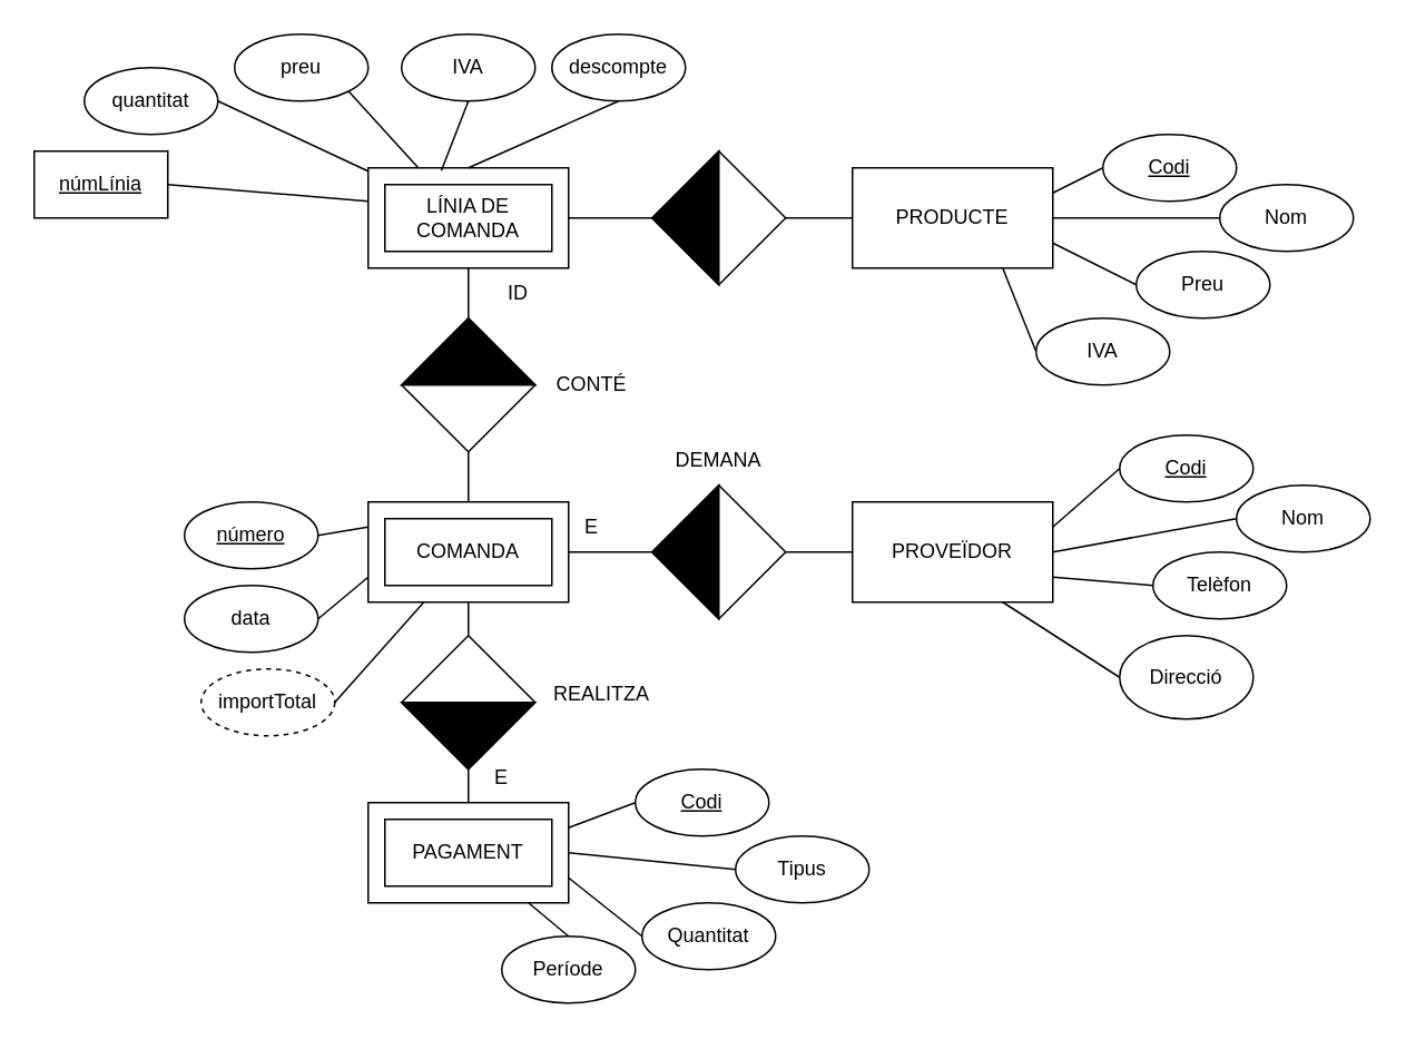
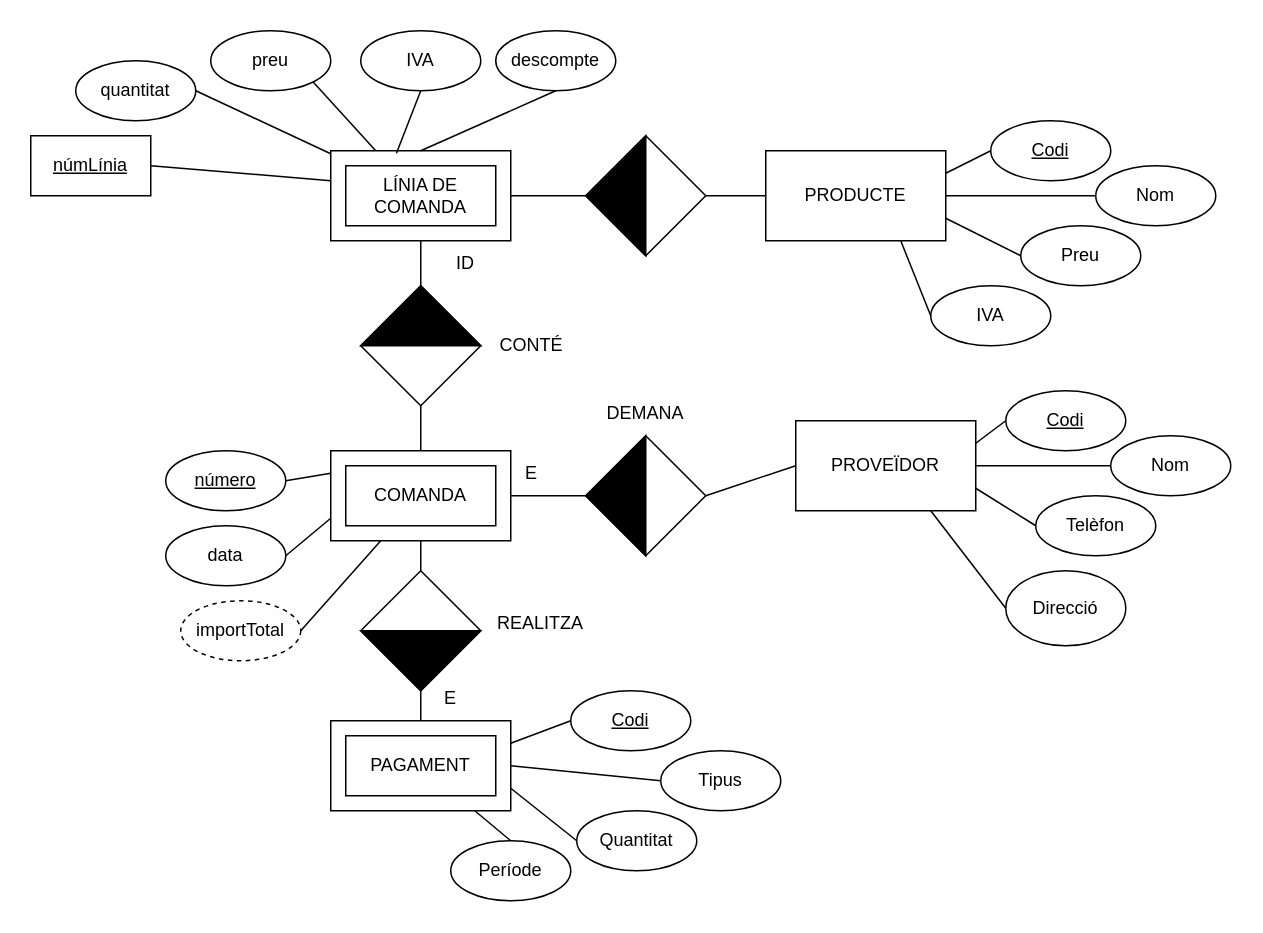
  <mxCell id="0" />
  <mxCell id="1" parent="0" />
  <mxCell id="2" value="PEDIDO" style="rounded=0;whiteSpace=wrap;html=1;" parent="1" vertex="1"><mxGeometry x="220" y="300" width="120" height="60" as="geometry" /></mxCell>
  <mxCell id="3" value="LÍNEA DE&lt;br&gt;PEDIDO" style="rounded=0;whiteSpace=wrap;html=1;" parent="1" vertex="1"><mxGeometry x="220" y="100" width="120" height="60" as="geometry" /></mxCell>
- <mxCell id="4" value="PROVEÏDOR" style="rounded=0;whiteSpace=wrap;html=1;" parent="1" vertex="1"><mxGeometry x="510" y="300" width="120" height="60" as="geometry" /></mxCell>
+ <mxCell id="4" value="PROVEÏDOR" style="rounded=0;whiteSpace=wrap;html=1;" parent="1" vertex="1"><mxGeometry x="530" y="280" width="120" height="60" as="geometry" /></mxCell>
  <mxCell id="5" value="data" style="ellipse;whiteSpace=wrap;html=1;" parent="1" vertex="1"><mxGeometry x="110" y="350" width="80" height="40" as="geometry" /></mxCell>
  <mxCell id="6" value="quantitat" style="ellipse;whiteSpace=wrap;html=1;" parent="1" vertex="1"><mxGeometry x="50" y="40" width="80" height="40" as="geometry" /></mxCell>
  <mxCell id="7" value="preu" style="ellipse;whiteSpace=wrap;html=1;" parent="1" vertex="1"><mxGeometry x="140" y="20" width="80" height="40" as="geometry" /></mxCell>
  <mxCell id="8" value="númLínia" style="whiteSpace=wrap;html=1;horizontal=1;fontStyle=4;rounded=0;" parent="1" vertex="1"><mxGeometry x="20" y="90" width="80" height="40" as="geometry" /></mxCell>
  <mxCell id="9" value="IVA" style="ellipse;whiteSpace=wrap;html=1;" parent="1" vertex="1"><mxGeometry x="240" y="20" width="80" height="40" as="geometry" /></mxCell>
  <mxCell id="10" value="" style="endArrow=none;html=1;rounded=0;entryX=0.5;entryY=0;entryDx=0;entryDy=0;exitX=0.5;exitY=1;exitDx=0;exitDy=0;startArrow=none;" parent="1" source="39" target="38" edge="1"><mxGeometry width="50" height="50" relative="1" as="geometry"><mxPoint x="570" y="160" as="sourcePoint" /><mxPoint x="410" y="320" as="targetPoint" /></mxGeometry></mxCell>
  <mxCell id="11" value="" style="endArrow=none;html=1;rounded=0;exitX=0.5;exitY=0;exitDx=0;exitDy=0;entryX=0.5;entryY=1;entryDx=0;entryDy=0;" parent="1" source="2" target="3" edge="1"><mxGeometry width="50" height="50" relative="1" as="geometry"><mxPoint x="360" y="270" as="sourcePoint" /><mxPoint x="410" y="220" as="targetPoint" /></mxGeometry></mxCell>
  <mxCell id="12" value="" style="rhombus;whiteSpace=wrap;html=1;fillColor=#FFFFFF;" parent="1" vertex="1"><mxGeometry x="240" y="190" width="80" height="80" as="geometry" /></mxCell>
  <mxCell id="13" value="" style="triangle;whiteSpace=wrap;html=1;fillColor=#000000;direction=north;" parent="1" vertex="1"><mxGeometry x="240" y="190" width="80" height="40" as="geometry" /></mxCell>
  <mxCell id="14" value="" style="endArrow=none;html=1;rounded=0;exitX=1;exitY=0.5;exitDx=0;exitDy=0;entryX=0;entryY=0.5;entryDx=0;entryDy=0;startArrow=none;" parent="1" source="15" target="4" edge="1"><mxGeometry width="50" height="50" relative="1" as="geometry"><mxPoint x="360" y="270" as="sourcePoint" /><mxPoint x="410" y="220" as="targetPoint" /></mxGeometry></mxCell>
  <mxCell id="15" value="" style="rhombus;whiteSpace=wrap;html=1;fillColor=#FFFFFF;" parent="1" vertex="1"><mxGeometry x="390" y="290" width="80" height="80" as="geometry" /></mxCell>
  <mxCell id="16" value="" style="endArrow=none;html=1;rounded=0;exitX=1;exitY=0.5;exitDx=0;exitDy=0;entryX=0;entryY=0.5;entryDx=0;entryDy=0;" parent="1" source="2" target="15" edge="1"><mxGeometry width="50" height="50" relative="1" as="geometry"><mxPoint x="340" y="330" as="sourcePoint" /><mxPoint x="510" y="330" as="targetPoint" /></mxGeometry></mxCell>
  <mxCell id="17" value="" style="triangle;whiteSpace=wrap;html=1;fillColor=#000000;direction=west;" parent="1" vertex="1"><mxGeometry x="390" y="290" width="40" height="80" as="geometry" /></mxCell>
  <mxCell id="18" value="" style="endArrow=none;html=1;rounded=0;exitX=0;exitY=0.75;exitDx=0;exitDy=0;entryX=1;entryY=0.5;entryDx=0;entryDy=0;" parent="1" source="2" target="5" edge="1"><mxGeometry width="50" height="50" relative="1" as="geometry"><mxPoint x="360" y="380" as="sourcePoint" /><mxPoint x="410" y="330" as="targetPoint" /></mxGeometry></mxCell>
  <mxCell id="19" value="" style="endArrow=none;html=1;rounded=0;exitX=1;exitY=0.5;exitDx=0;exitDy=0;" parent="1" source="6" target="3" edge="1"><mxGeometry width="50" height="50" relative="1" as="geometry"><mxPoint x="360" y="180" as="sourcePoint" /><mxPoint x="410" y="130" as="targetPoint" /></mxGeometry></mxCell>
  <mxCell id="20" value="" style="endArrow=none;html=1;rounded=0;entryX=0.365;entryY=0.028;entryDx=0;entryDy=0;exitX=0.5;exitY=1;exitDx=0;exitDy=0;entryPerimeter=0;" parent="1" source="9" target="3" edge="1"><mxGeometry width="50" height="50" relative="1" as="geometry"><mxPoint x="130" y="140" as="sourcePoint" /><mxPoint x="230" y="140" as="targetPoint" /></mxGeometry></mxCell>
  <mxCell id="21" value="" style="endArrow=none;html=1;rounded=0;entryX=0;entryY=0.333;entryDx=0;entryDy=0;exitX=1;exitY=0.5;exitDx=0;exitDy=0;entryPerimeter=0;" parent="1" source="8" target="3" edge="1"><mxGeometry width="50" height="50" relative="1" as="geometry"><mxPoint x="200" y="110" as="sourcePoint" /><mxPoint x="230" y="125" as="targetPoint" /></mxGeometry></mxCell>
  <mxCell id="22" value="" style="endArrow=none;html=1;rounded=0;entryX=0.25;entryY=0;entryDx=0;entryDy=0;exitX=1;exitY=1;exitDx=0;exitDy=0;" parent="1" source="7" target="3" edge="1"><mxGeometry width="50" height="50" relative="1" as="geometry"><mxPoint x="188.284" y="74.142" as="sourcePoint" /><mxPoint x="230" y="110" as="targetPoint" /></mxGeometry></mxCell>
  <mxCell id="23" value="número" style="ellipse;whiteSpace=wrap;html=1;fontStyle=4" parent="1" vertex="1"><mxGeometry x="110" y="300" width="80" height="40" as="geometry" /></mxCell>
  <mxCell id="24" value="" style="endArrow=none;html=1;rounded=0;exitX=0;exitY=0.25;exitDx=0;exitDy=0;entryX=1;entryY=0.5;entryDx=0;entryDy=0;" parent="1" source="2" target="23" edge="1"><mxGeometry width="50" height="50" relative="1" as="geometry"><mxPoint x="230" y="355" as="sourcePoint" /><mxPoint x="190" y="390" as="targetPoint" /></mxGeometry></mxCell>
  <mxCell id="25" value="Codi" style="ellipse;whiteSpace=wrap;html=1;fontStyle=4" parent="1" vertex="1"><mxGeometry x="670" y="260" width="80" height="40" as="geometry" /></mxCell>
  <mxCell id="26" value="" style="endArrow=none;html=1;rounded=0;exitX=1;exitY=0.25;exitDx=0;exitDy=0;entryX=0;entryY=0.5;entryDx=0;entryDy=0;" parent="1" source="4" target="25" edge="1"><mxGeometry width="50" height="50" relative="1" as="geometry"><mxPoint x="360" y="180" as="sourcePoint" /><mxPoint x="410" y="130" as="targetPoint" /></mxGeometry></mxCell>
  <mxCell id="27" value="Nom" style="ellipse;whiteSpace=wrap;html=1;fontStyle=0" parent="1" vertex="1"><mxGeometry x="740" y="290" width="80" height="40" as="geometry" /></mxCell>
  <mxCell id="28" value="" style="endArrow=none;html=1;rounded=0;exitX=1;exitY=0.5;exitDx=0;exitDy=0;entryX=0;entryY=0.5;entryDx=0;entryDy=0;" parent="1" source="4" target="27" edge="1"><mxGeometry width="50" height="50" relative="1" as="geometry"><mxPoint x="640" y="325" as="sourcePoint" /><mxPoint x="680" y="290" as="targetPoint" /></mxGeometry></mxCell>
  <mxCell id="29" value="" style="endArrow=none;html=1;rounded=0;exitX=1;exitY=0.75;exitDx=0;exitDy=0;entryX=0;entryY=0.5;entryDx=0;entryDy=0;" parent="1" source="4" target="30" edge="1"><mxGeometry width="50" height="50" relative="1" as="geometry"><mxPoint x="640" y="340" as="sourcePoint" /><mxPoint x="690" y="345" as="targetPoint" /></mxGeometry></mxCell>
  <mxCell id="30" value="Telèfon" style="ellipse;whiteSpace=wrap;html=1;fontStyle=0" parent="1" vertex="1"><mxGeometry x="690" y="330" width="80" height="40" as="geometry" /></mxCell>
  <mxCell id="31" value="Direcció" style="ellipse;whiteSpace=wrap;html=1;fontStyle=0" parent="1" vertex="1"><mxGeometry x="670" y="380" width="80" height="50" as="geometry" /></mxCell>
  <mxCell id="32" value="" style="endArrow=none;html=1;rounded=0;exitX=0.75;exitY=1;exitDx=0;exitDy=0;entryX=0;entryY=0.5;entryDx=0;entryDy=0;" parent="1" source="4" target="31" edge="1"><mxGeometry width="50" height="50" relative="1" as="geometry"><mxPoint x="640" y="355" as="sourcePoint" /><mxPoint x="700" y="360" as="targetPoint" /></mxGeometry></mxCell>
  <mxCell id="33" value="descompte" style="ellipse;whiteSpace=wrap;html=1;" parent="1" vertex="1"><mxGeometry x="330" y="20" width="80" height="40" as="geometry" /></mxCell>
  <mxCell id="34" value="LÍNIA DE&lt;br&gt;COMANDA" style="rounded=0;whiteSpace=wrap;html=1;" parent="1" vertex="1"><mxGeometry x="230" y="110" width="100" height="40" as="geometry" /></mxCell>
  <mxCell id="35" value="ID" style="text;html=1;strokeColor=none;fillColor=none;align=center;verticalAlign=middle;whiteSpace=wrap;rounded=0;" parent="1" vertex="1"><mxGeometry x="280" y="160" width="60" height="30" as="geometry" /></mxCell>
  <mxCell id="36" value="importTotal" style="ellipse;whiteSpace=wrap;html=1;dashed=1;" parent="1" vertex="1"><mxGeometry x="120" y="400" width="80" height="40" as="geometry" /></mxCell>
  <mxCell id="37" value="" style="endArrow=none;html=1;rounded=0;entryX=1;entryY=0.5;entryDx=0;entryDy=0;" parent="1" source="2" target="36" edge="1"><mxGeometry width="50" height="50" relative="1" as="geometry"><mxPoint x="230" y="355" as="sourcePoint" /><mxPoint x="200" y="380" as="targetPoint" /></mxGeometry></mxCell>
  <mxCell id="38" value="PAGO" style="rounded=0;whiteSpace=wrap;html=1;" parent="1" vertex="1"><mxGeometry x="220" y="480" width="120" height="60" as="geometry" /></mxCell>
  <mxCell id="39" value="" style="rhombus;whiteSpace=wrap;html=1;fillColor=#FFFFFF;" parent="1" vertex="1"><mxGeometry x="240" y="380" width="80" height="80" as="geometry" /></mxCell>
  <mxCell id="40" value="" style="endArrow=none;html=1;rounded=0;entryX=0.5;entryY=0;entryDx=0;entryDy=0;exitX=0.5;exitY=1;exitDx=0;exitDy=0;" parent="1" source="2" target="39" edge="1"><mxGeometry width="50" height="50" relative="1" as="geometry"><mxPoint x="280" y="360" as="sourcePoint" /><mxPoint x="280" y="480" as="targetPoint" /></mxGeometry></mxCell>
  <mxCell id="41" value="" style="triangle;whiteSpace=wrap;html=1;fillColor=#000000;direction=south;" parent="1" vertex="1"><mxGeometry x="240" y="420" width="80" height="40" as="geometry" /></mxCell>
  <mxCell id="42" value="PAGAMENT" style="rounded=0;whiteSpace=wrap;html=1;" parent="1" vertex="1"><mxGeometry x="230" y="490" width="100" height="40" as="geometry" /></mxCell>
  <mxCell id="43" value="&lt;u&gt;Codi&lt;/u&gt;" style="ellipse;whiteSpace=wrap;html=1;" parent="1" vertex="1"><mxGeometry x="380" y="460" width="80" height="40" as="geometry" /></mxCell>
  <mxCell id="44" value="" style="endArrow=none;html=1;rounded=0;entryX=1;entryY=0.25;entryDx=0;entryDy=0;exitX=0;exitY=0.5;exitDx=0;exitDy=0;" parent="1" source="43" target="38" edge="1"><mxGeometry width="50" height="50" relative="1" as="geometry"><mxPoint x="263.333" y="370" as="sourcePoint" /><mxPoint x="210" y="430" as="targetPoint" /></mxGeometry></mxCell>
  <mxCell id="45" value="Tipus" style="ellipse;whiteSpace=wrap;html=1;fontStyle=0" parent="1" vertex="1"><mxGeometry x="440" y="500" width="80" height="40" as="geometry" /></mxCell>
  <mxCell id="46" value="" style="endArrow=none;html=1;rounded=0;entryX=1;entryY=0.5;entryDx=0;entryDy=0;exitX=0;exitY=0.5;exitDx=0;exitDy=0;" parent="1" source="45" target="38" edge="1"><mxGeometry width="50" height="50" relative="1" as="geometry"><mxPoint x="410" y="490" as="sourcePoint" /><mxPoint x="350" y="505" as="targetPoint" /></mxGeometry></mxCell>
  <mxCell id="47" value="DEMANA" style="text;html=1;strokeColor=none;fillColor=none;align=center;verticalAlign=middle;whiteSpace=wrap;rounded=0;" parent="1" vertex="1"><mxGeometry x="400" y="260" width="60" height="30" as="geometry" /></mxCell>
  <mxCell id="48" value="REALITZA" style="text;html=1;strokeColor=none;fillColor=none;align=center;verticalAlign=middle;whiteSpace=wrap;rounded=0;" parent="1" vertex="1"><mxGeometry x="330" y="400" width="60" height="30" as="geometry" /></mxCell>
  <mxCell id="49" value="CONTÉ" style="text;html=1;strokeColor=none;fillColor=none;align=center;verticalAlign=middle;whiteSpace=wrap;rounded=0;" parent="1" vertex="1"><mxGeometry x="324" y="215" width="60" height="30" as="geometry" /></mxCell>
  <mxCell id="50" value="COMANDA" style="rounded=0;whiteSpace=wrap;html=1;" parent="1" vertex="1"><mxGeometry x="230" y="310" width="100" height="40" as="geometry" /></mxCell>
  <mxCell id="51" value="E" style="text;html=1;strokeColor=none;fillColor=none;align=center;verticalAlign=middle;whiteSpace=wrap;rounded=0;" parent="1" vertex="1"><mxGeometry x="324" y="300" width="60" height="30" as="geometry" /></mxCell>
  <mxCell id="52" value="E" style="text;html=1;strokeColor=none;fillColor=none;align=center;verticalAlign=middle;whiteSpace=wrap;rounded=0;" parent="1" vertex="1"><mxGeometry x="270" y="450" width="60" height="30" as="geometry" /></mxCell>
  <mxCell id="53" value="Quantitat" style="ellipse;whiteSpace=wrap;html=1;" parent="1" vertex="1"><mxGeometry x="384" y="540" width="80" height="40" as="geometry" /></mxCell>
  <mxCell id="54" value="Període" style="ellipse;whiteSpace=wrap;html=1;" parent="1" vertex="1"><mxGeometry x="300" y="560" width="80" height="40" as="geometry" /></mxCell>
  <mxCell id="55" value="" style="endArrow=none;html=1;rounded=0;entryX=1;entryY=0.75;entryDx=0;entryDy=0;exitX=0;exitY=0.5;exitDx=0;exitDy=0;" parent="1" source="53" target="38" edge="1"><mxGeometry width="50" height="50" relative="1" as="geometry"><mxPoint x="450" y="530" as="sourcePoint" /><mxPoint x="350" y="520" as="targetPoint" /></mxGeometry></mxCell>
  <mxCell id="56" value="" style="endArrow=none;html=1;rounded=0;exitX=0.5;exitY=0;exitDx=0;exitDy=0;" parent="1" source="54" target="38" edge="1"><mxGeometry width="50" height="50" relative="1" as="geometry"><mxPoint x="390" y="560" as="sourcePoint" /><mxPoint x="350" y="535" as="targetPoint" /></mxGeometry></mxCell>
  <mxCell id="57" value="" style="endArrow=none;html=1;rounded=0;entryX=0.5;entryY=0;entryDx=0;entryDy=0;exitX=0.5;exitY=1;exitDx=0;exitDy=0;" parent="1" source="33" target="3" edge="1"><mxGeometry width="50" height="50" relative="1" as="geometry"><mxPoint x="178.284" y="34.142" as="sourcePoint" /><mxPoint x="260" y="110" as="targetPoint" /></mxGeometry></mxCell>
  <mxCell id="58" value="PRODUCTE" style="rounded=0;whiteSpace=wrap;html=1;" parent="1" vertex="1"><mxGeometry x="510" y="100" width="120" height="60" as="geometry" /></mxCell>
  <mxCell id="59" value="" style="endArrow=none;html=1;rounded=0;entryX=1;entryY=0.5;entryDx=0;entryDy=0;exitX=0;exitY=0.5;exitDx=0;exitDy=0;" parent="1" source="58" target="3" edge="1"><mxGeometry width="50" height="50" relative="1" as="geometry"><mxPoint x="300" y="330" as="sourcePoint" /><mxPoint x="350" y="280" as="targetPoint" /></mxGeometry></mxCell>
  <mxCell id="60" value="" style="rhombus;whiteSpace=wrap;html=1;fillColor=#FFFFFF;" parent="1" vertex="1"><mxGeometry x="390" y="90" width="80" height="80" as="geometry" /></mxCell>
  <mxCell id="61" value="Codi" style="ellipse;whiteSpace=wrap;html=1;fontStyle=4" parent="1" vertex="1"><mxGeometry x="660" y="80" width="80" height="40" as="geometry" /></mxCell>
  <mxCell id="62" value="Nom" style="ellipse;whiteSpace=wrap;html=1;" parent="1" vertex="1"><mxGeometry x="730" y="110" width="80" height="40" as="geometry" /></mxCell>
  <mxCell id="63" value="Preu" style="ellipse;whiteSpace=wrap;html=1;" parent="1" vertex="1"><mxGeometry x="680" y="150" width="80" height="40" as="geometry" /></mxCell>
  <mxCell id="64" value="IVA" style="ellipse;whiteSpace=wrap;html=1;" parent="1" vertex="1"><mxGeometry x="620" y="190" width="80" height="40" as="geometry" /></mxCell>
  <mxCell id="65" value="" style="endArrow=none;html=1;rounded=0;entryX=1;entryY=0.25;entryDx=0;entryDy=0;exitX=0;exitY=0.5;exitDx=0;exitDy=0;" parent="1" source="61" target="58" edge="1"><mxGeometry width="50" height="50" relative="1" as="geometry"><mxPoint x="300" y="330" as="sourcePoint" /><mxPoint x="350" y="280" as="targetPoint" /></mxGeometry></mxCell>
  <mxCell id="66" value="" style="endArrow=none;html=1;rounded=0;entryX=1;entryY=0.5;entryDx=0;entryDy=0;exitX=0;exitY=0.5;exitDx=0;exitDy=0;" parent="1" source="62" target="58" edge="1"><mxGeometry width="50" height="50" relative="1" as="geometry"><mxPoint x="680" y="100" as="sourcePoint" /><mxPoint x="640" y="125" as="targetPoint" /></mxGeometry></mxCell>
  <mxCell id="67" value="" style="endArrow=none;html=1;rounded=0;entryX=1;entryY=0.75;entryDx=0;entryDy=0;exitX=0;exitY=0.5;exitDx=0;exitDy=0;" parent="1" source="63" target="58" edge="1"><mxGeometry width="50" height="50" relative="1" as="geometry"><mxPoint x="670" y="110" as="sourcePoint" /><mxPoint x="640" y="125" as="targetPoint" /></mxGeometry></mxCell>
  <mxCell id="68" value="" style="endArrow=none;html=1;rounded=0;exitX=0.75;exitY=1;exitDx=0;exitDy=0;entryX=0;entryY=0.5;entryDx=0;entryDy=0;" parent="1" source="58" target="64" edge="1"><mxGeometry width="50" height="50" relative="1" as="geometry"><mxPoint x="450" y="210" as="sourcePoint" /><mxPoint x="500" y="160" as="targetPoint" /></mxGeometry></mxCell>
  <mxCell id="69" value="" style="triangle;whiteSpace=wrap;html=1;fillColor=#000000;direction=west;" parent="1" vertex="1"><mxGeometry x="390" y="90" width="40" height="80" as="geometry" /></mxCell>
